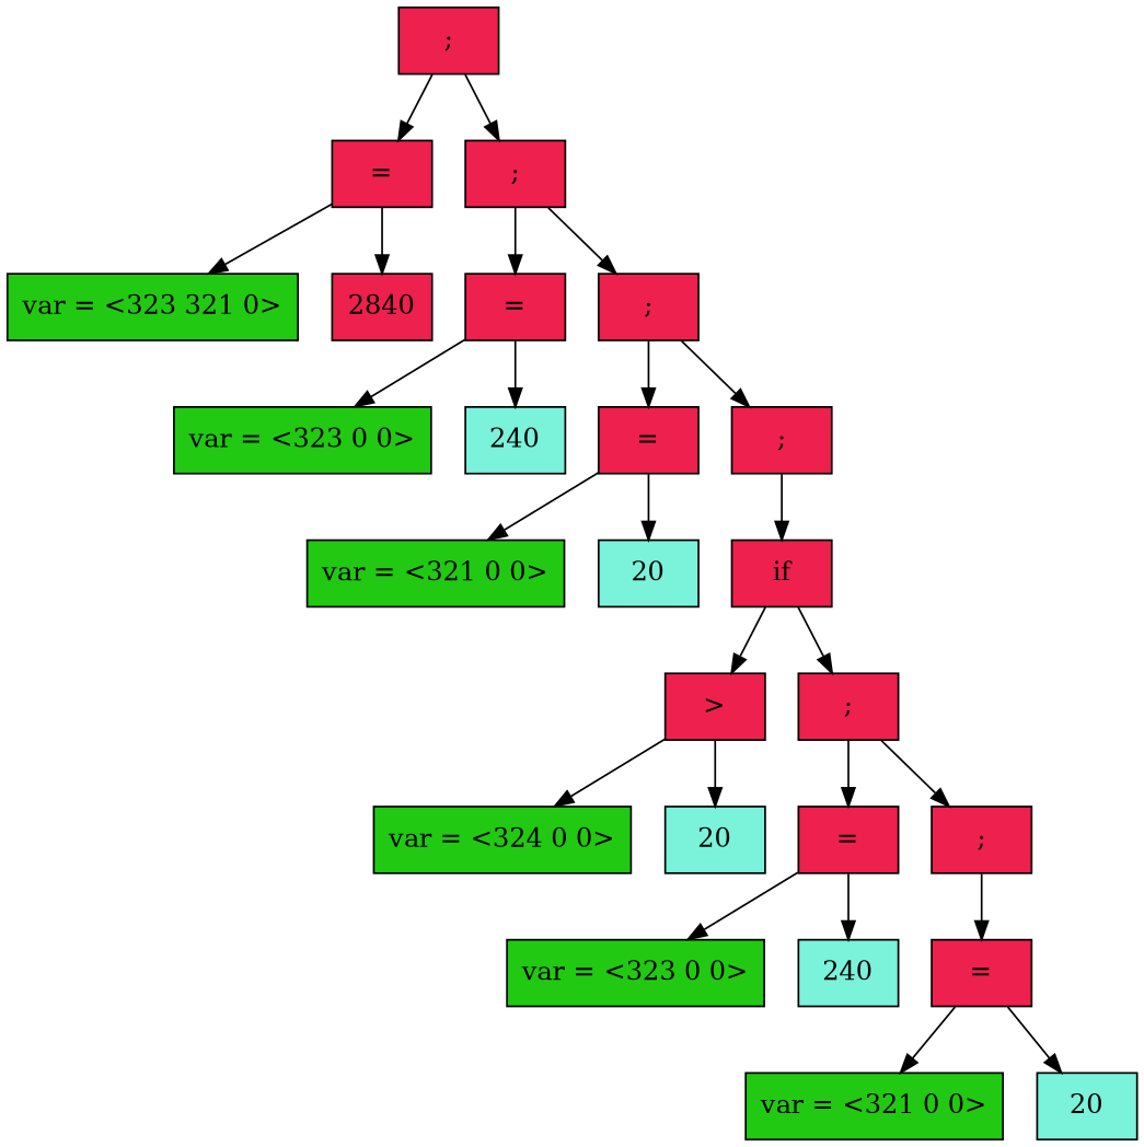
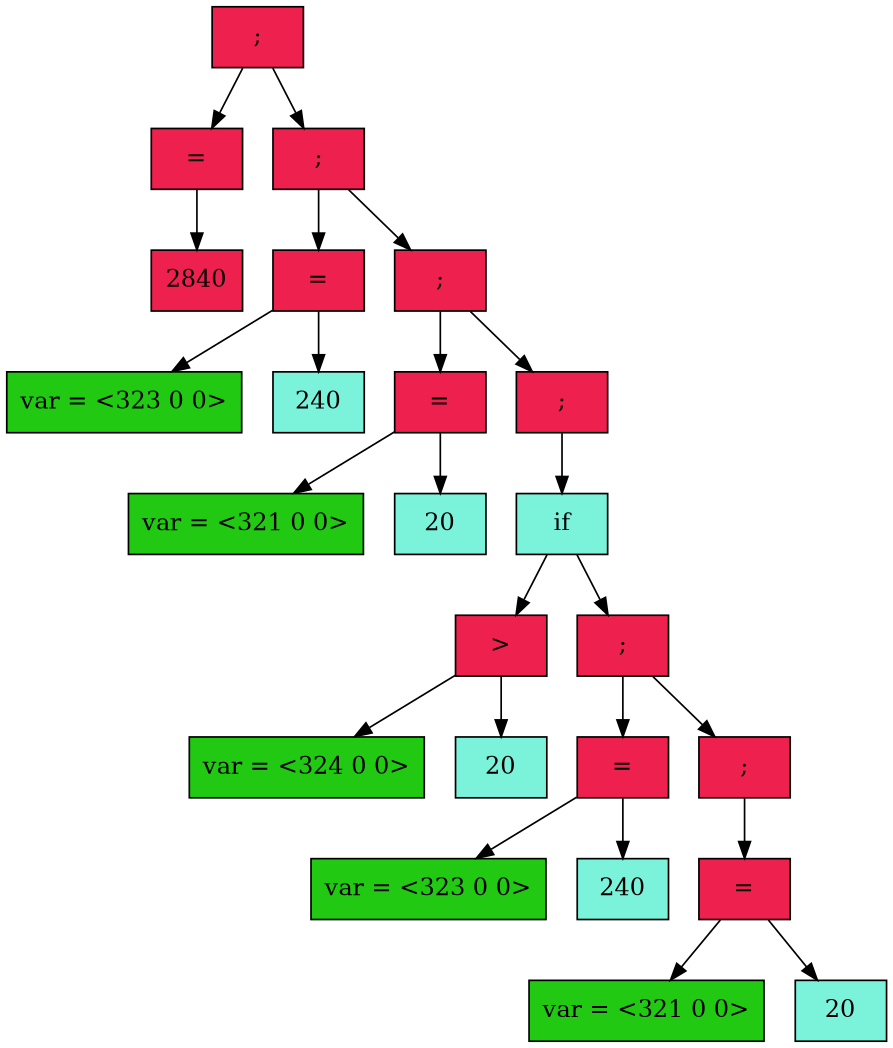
  digraph {
    node [color=black fillcolor="#EE204D" fontcolor=black shape=box style=filled weight=1]
    edge [color=black style=solid weight=1]
    n1 [label=" ; "]
    n2 [label=" = "]
    n3 [label=" ; "]
-   n4 [fillcolor="#21C912" label="var = <323 321 0>\n"]
    n5 [label=2840]
    n6 [label=" = "]
    n7 [label=" ; "]
    n8 [fillcolor="#21C912" label="var = <323 0 0>\n"]
    n9 [fillcolor="#7BF2DA" label=240]
    n10 [label=" = "]
    n11 [label=" ; "]
    n12 [fillcolor="#21C912" label="var = <321 0 0>\n"]
    n13 [fillcolor="#7BF2DA" label=20]
-   n14 [label=" if "]
+   n14 [fillcolor="#7BF2DA" label=" if "]
    n15 [label=" > "]
    n16 [label=" ; "]
    n17 [fillcolor="#21C912" label="var = <324 0 0>\n"]
    n18 [fillcolor="#7BF2DA" label=20]
    n19 [label=" = "]
    n20 [label=" ; "]
    n21 [fillcolor="#21C912" label="var = <323 0 0>\n"]
    n22 [fillcolor="#7BF2DA" label=240]
    n23 [label=" = "]
    n24 [fillcolor="#21C912" label="var = <321 0 0>\n"]
    n25 [fillcolor="#7BF2DA" label=20]
    n1 -> n2
    n1 -> n3
-   n2 -> n4
    n2 -> n5
    n3 -> n6
    n3 -> n7
    n6 -> n8
    n6 -> n9
    n7 -> n10
    n7 -> n11
    n10 -> n12
    n10 -> n13
    n11 -> n14
    n14 -> n15
    n14 -> n16
    n15 -> n17
    n15 -> n18
    n16 -> n19
    n16 -> n20
    n19 -> n21
    n19 -> n22
    n20 -> n23
    n23 -> n24
    n23 -> n25
  }
